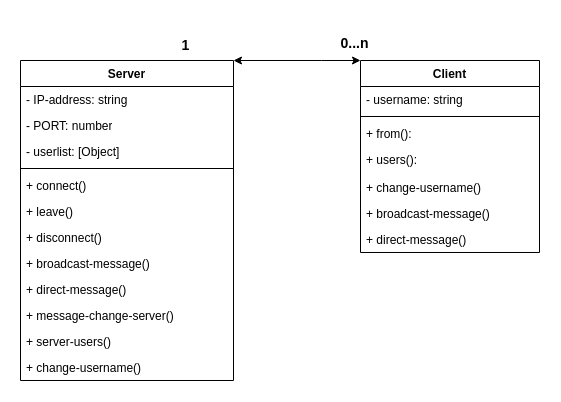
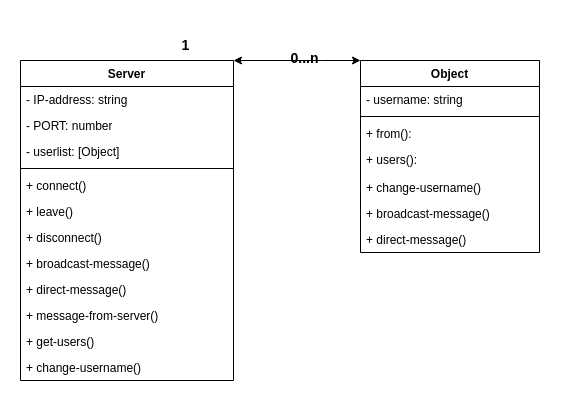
  <mxCell id="0" />
  <mxCell id="1" parent="0" />
- <mxCell id="2" value="Client" style="swimlane;fontStyle=1;align=center;verticalAlign=top;childLayout=stackLayout;horizontal=1;startSize=26;horizontalStack=0;resizeParent=1;resizeParentMax=0;resizeLast=0;collapsible=1;marginBottom=0;whiteSpace=wrap;html=1;" parent="1" vertex="1"><mxGeometry x="360" y="60" width="179" height="192" as="geometry" /></mxCell>
+ <mxCell id="2" value="Object" style="swimlane;fontStyle=1;align=center;verticalAlign=top;childLayout=stackLayout;horizontal=1;startSize=26;horizontalStack=0;resizeParent=1;resizeParentMax=0;resizeLast=0;collapsible=1;marginBottom=0;whiteSpace=wrap;html=1;" parent="1" vertex="1"><mxGeometry x="360" y="60" width="179" height="192" as="geometry" /></mxCell>
  <mxCell id="3" value="- username: string" style="text;strokeColor=none;fillColor=none;align=left;verticalAlign=top;spacingLeft=4;spacingRight=4;overflow=hidden;rotatable=0;points=[[0,0.5],[1,0.5]];portConstraint=eastwest;whiteSpace=wrap;html=1;" parent="2" vertex="1"><mxGeometry y="26" width="179" height="26" as="geometry" /></mxCell>
  <mxCell id="4" value="" style="line;strokeWidth=1;fillColor=none;align=left;verticalAlign=middle;spacingTop=-1;spacingLeft=3;spacingRight=3;rotatable=0;labelPosition=right;points=[];portConstraint=eastwest;strokeColor=inherit;" parent="2" vertex="1"><mxGeometry y="52" width="179" height="8" as="geometry" /></mxCell>
  <mxCell id="5" value="+ from():" style="text;strokeColor=none;fillColor=none;align=left;verticalAlign=top;spacingLeft=4;spacingRight=4;overflow=hidden;rotatable=0;points=[[0,0.5],[1,0.5]];portConstraint=eastwest;whiteSpace=wrap;html=1;" parent="2" vertex="1"><mxGeometry y="60" width="179" height="26" as="geometry" /></mxCell>
  <mxCell id="6" value="+ users():&amp;nbsp;" style="text;strokeColor=none;fillColor=none;align=left;verticalAlign=top;spacingLeft=4;spacingRight=4;overflow=hidden;rotatable=0;points=[[0,0.5],[1,0.5]];portConstraint=eastwest;whiteSpace=wrap;html=1;" parent="2" vertex="1"><mxGeometry y="86" width="179" height="28" as="geometry" /></mxCell>
  <mxCell id="7" value="+ change-username()" style="text;strokeColor=none;fillColor=none;align=left;verticalAlign=top;spacingLeft=4;spacingRight=4;overflow=hidden;rotatable=0;points=[[0,0.5],[1,0.5]];portConstraint=eastwest;whiteSpace=wrap;html=1;" parent="2" vertex="1"><mxGeometry y="114" width="179" height="26" as="geometry" /></mxCell>
  <mxCell id="8" value="+ broadcast-message()" style="text;strokeColor=none;fillColor=none;align=left;verticalAlign=top;spacingLeft=4;spacingRight=4;overflow=hidden;rotatable=0;points=[[0,0.5],[1,0.5]];portConstraint=eastwest;whiteSpace=wrap;html=1;" vertex="1" parent="2"><mxGeometry y="140" width="179" height="26" as="geometry" /></mxCell>
  <mxCell id="9" value="+ direct-message()" style="text;strokeColor=none;fillColor=none;align=left;verticalAlign=top;spacingLeft=4;spacingRight=4;overflow=hidden;rotatable=0;points=[[0,0.5],[1,0.5]];portConstraint=eastwest;whiteSpace=wrap;html=1;" vertex="1" parent="2"><mxGeometry y="166" width="179" height="26" as="geometry" /></mxCell>
  <mxCell id="10" style="edgeStyle=orthogonalEdgeStyle;rounded=0;orthogonalLoop=1;jettySize=auto;html=1;exitX=1;exitY=0;exitDx=0;exitDy=0;entryX=0;entryY=0;entryDx=0;entryDy=0;startArrow=classic;startFill=1;" parent="1" source="11" target="2" edge="1"><mxGeometry relative="1" as="geometry"><Array as="points"><mxPoint x="321" y="60" /><mxPoint x="321" y="60" /></Array></mxGeometry></mxCell>
  <mxCell id="11" value="Server" style="swimlane;fontStyle=1;align=center;verticalAlign=top;childLayout=stackLayout;horizontal=1;startSize=26;horizontalStack=0;resizeParent=1;resizeParentMax=0;resizeLast=0;collapsible=1;marginBottom=0;whiteSpace=wrap;html=1;" parent="1" vertex="1"><mxGeometry x="20" y="60" width="213" height="320" as="geometry" /></mxCell>
  <mxCell id="12" value="- IP-address: string" style="text;strokeColor=none;fillColor=none;align=left;verticalAlign=top;spacingLeft=4;spacingRight=4;overflow=hidden;rotatable=0;points=[[0,0.5],[1,0.5]];portConstraint=eastwest;whiteSpace=wrap;html=1;" parent="11" vertex="1"><mxGeometry y="26" width="213" height="26" as="geometry" /></mxCell>
  <mxCell id="13" value="- PORT: number" style="text;strokeColor=none;fillColor=none;align=left;verticalAlign=top;spacingLeft=4;spacingRight=4;overflow=hidden;rotatable=0;points=[[0,0.5],[1,0.5]];portConstraint=eastwest;whiteSpace=wrap;html=1;" parent="11" vertex="1"><mxGeometry y="52" width="213" height="26" as="geometry" /></mxCell>
  <mxCell id="14" value="- userlist: [Object]" style="text;strokeColor=none;fillColor=none;align=left;verticalAlign=top;spacingLeft=4;spacingRight=4;overflow=hidden;rotatable=0;points=[[0,0.5],[1,0.5]];portConstraint=eastwest;whiteSpace=wrap;html=1;" parent="11" vertex="1"><mxGeometry y="78" width="213" height="26" as="geometry" /></mxCell>
  <mxCell id="15" value="" style="line;strokeWidth=1;fillColor=none;align=left;verticalAlign=middle;spacingTop=-1;spacingLeft=3;spacingRight=3;rotatable=0;labelPosition=right;points=[];portConstraint=eastwest;strokeColor=inherit;" parent="11" vertex="1"><mxGeometry y="104" width="213" height="8" as="geometry" /></mxCell>
  <mxCell id="16" value="+ connect()" style="text;strokeColor=none;fillColor=none;align=left;verticalAlign=top;spacingLeft=4;spacingRight=4;overflow=hidden;rotatable=0;points=[[0,0.5],[1,0.5]];portConstraint=eastwest;whiteSpace=wrap;html=1;" parent="11" vertex="1"><mxGeometry y="112" width="213" height="26" as="geometry" /></mxCell>
  <mxCell id="17" value="+ leave()" style="text;strokeColor=none;fillColor=none;align=left;verticalAlign=top;spacingLeft=4;spacingRight=4;overflow=hidden;rotatable=0;points=[[0,0.5],[1,0.5]];portConstraint=eastwest;whiteSpace=wrap;html=1;" vertex="1" parent="11"><mxGeometry y="138" width="213" height="26" as="geometry" /></mxCell>
  <mxCell id="18" value="+ disconnect()" style="text;strokeColor=none;fillColor=none;align=left;verticalAlign=top;spacingLeft=4;spacingRight=4;overflow=hidden;rotatable=0;points=[[0,0.5],[1,0.5]];portConstraint=eastwest;whiteSpace=wrap;html=1;" vertex="1" parent="11"><mxGeometry y="164" width="213" height="26" as="geometry" /></mxCell>
  <mxCell id="19" value="+ broadcast-message()" style="text;strokeColor=none;fillColor=none;align=left;verticalAlign=top;spacingLeft=4;spacingRight=4;overflow=hidden;rotatable=0;points=[[0,0.5],[1,0.5]];portConstraint=eastwest;whiteSpace=wrap;html=1;" parent="11" vertex="1"><mxGeometry y="190" width="213" height="26" as="geometry" /></mxCell>
  <mxCell id="20" value="+ direct-message()" style="text;strokeColor=none;fillColor=none;align=left;verticalAlign=top;spacingLeft=4;spacingRight=4;overflow=hidden;rotatable=0;points=[[0,0.5],[1,0.5]];portConstraint=eastwest;whiteSpace=wrap;html=1;" parent="11" vertex="1"><mxGeometry y="216" width="213" height="26" as="geometry" /></mxCell>
- <mxCell id="21" value="+ message-change-server()" style="text;strokeColor=none;fillColor=none;align=left;verticalAlign=top;spacingLeft=4;spacingRight=4;overflow=hidden;rotatable=0;points=[[0,0.5],[1,0.5]];portConstraint=eastwest;whiteSpace=wrap;html=1;" vertex="1" parent="11"><mxGeometry y="242" width="213" height="26" as="geometry" /></mxCell>
- <mxCell id="22" value="+ server-users()" style="text;strokeColor=none;fillColor=none;align=left;verticalAlign=top;spacingLeft=4;spacingRight=4;overflow=hidden;rotatable=0;points=[[0,0.5],[1,0.5]];portConstraint=eastwest;whiteSpace=wrap;html=1;" vertex="1" parent="11"><mxGeometry y="268" width="213" height="26" as="geometry" /></mxCell>
+ <mxCell id="21" value="+ message-from-server()" style="text;strokeColor=none;fillColor=none;align=left;verticalAlign=top;spacingLeft=4;spacingRight=4;overflow=hidden;rotatable=0;points=[[0,0.5],[1,0.5]];portConstraint=eastwest;whiteSpace=wrap;html=1;" vertex="1" parent="11"><mxGeometry y="242" width="213" height="26" as="geometry" /></mxCell>
+ <mxCell id="22" value="+ get-users()" style="text;strokeColor=none;fillColor=none;align=left;verticalAlign=top;spacingLeft=4;spacingRight=4;overflow=hidden;rotatable=0;points=[[0,0.5],[1,0.5]];portConstraint=eastwest;whiteSpace=wrap;html=1;" vertex="1" parent="11"><mxGeometry y="268" width="213" height="26" as="geometry" /></mxCell>
  <mxCell id="23" value="+ change-username()" style="text;strokeColor=none;fillColor=none;align=left;verticalAlign=top;spacingLeft=4;spacingRight=4;overflow=hidden;rotatable=0;points=[[0,0.5],[1,0.5]];portConstraint=eastwest;whiteSpace=wrap;html=1;" vertex="1" parent="11"><mxGeometry y="294" width="213" height="26" as="geometry" /></mxCell>
  <mxCell id="24" value="&lt;font style=&quot;font-size: 14px;&quot;&gt;1&lt;/font&gt;" style="text;strokeColor=none;fillColor=none;html=1;fontSize=24;fontStyle=1;verticalAlign=middle;align=center;" parent="1" vertex="1"><mxGeometry x="135" y="22" width="100" height="40" as="geometry" /></mxCell>
- <mxCell id="25" value="&lt;font style=&quot;font-size: 14px;&quot;&gt;0...n&lt;/font&gt;" style="text;strokeColor=none;fillColor=none;html=1;fontSize=24;fontStyle=1;verticalAlign=middle;align=center;" parent="1" vertex="1"><mxGeometry x="304" y="20" width="100" height="40" as="geometry" /></mxCell>
+ <mxCell id="25" value="&lt;font style=&quot;font-size: 14px;&quot;&gt;0...n&lt;/font&gt;" style="text;strokeColor=none;fillColor=none;html=1;fontSize=24;fontStyle=1;verticalAlign=middle;align=center;" parent="1" vertex="1"><mxGeometry x="254" y="35" width="100" height="40" as="geometry" /></mxCell>
